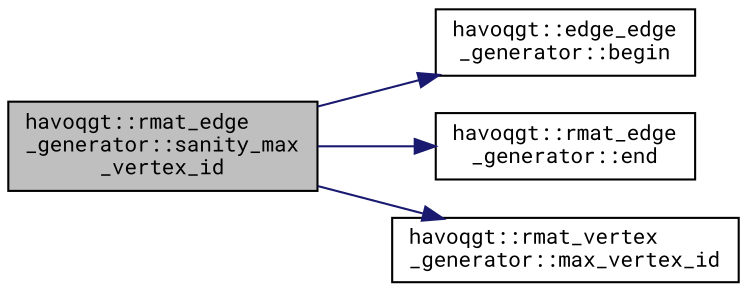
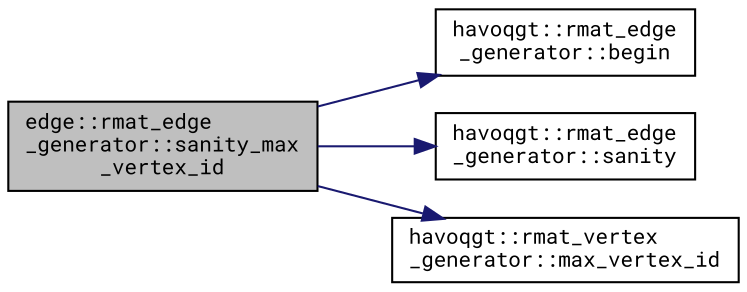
  digraph {
    fontname="Roboto Mono"
    rankdir=LR
    node [color=black fillcolor=white fontname="Roboto Mono" fontsize=10 shape=record style=filled]
    edge [color=midnightblue fontname="Roboto Mono" fontsize=10 labelfontname=Helvetica labelfontsize=10 style=solid]
-   n1 [fillcolor=grey75 fontcolor=black height=0.2 label="havoqgt::rmat_edge\l_generator::sanity_max\l_vertex_id" width=0.4]
-   n2 [height=0.2 label="havoqgt::edge_edge\l_generator::begin" width=0.4]
-   n3 [height=0.2 label="havoqgt::rmat_edge\l_generator::end" width=0.4]
+   n1 [fillcolor=grey75 fontcolor=black height=0.2 label="edge::rmat_edge\l_generator::sanity_max\l_vertex_id" width=0.4]
+   n2 [height=0.2 label="havoqgt::rmat_edge\l_generator::begin" width=0.4]
+   n3 [height=0.2 label="havoqgt::rmat_edge\l_generator::sanity" width=0.4]
    n4 [height=0.2 label="havoqgt::rmat_vertex\l_generator::max_vertex_id" width=0.4]
    n1 -> n2
    n1 -> n3
    n1 -> n4
  }
